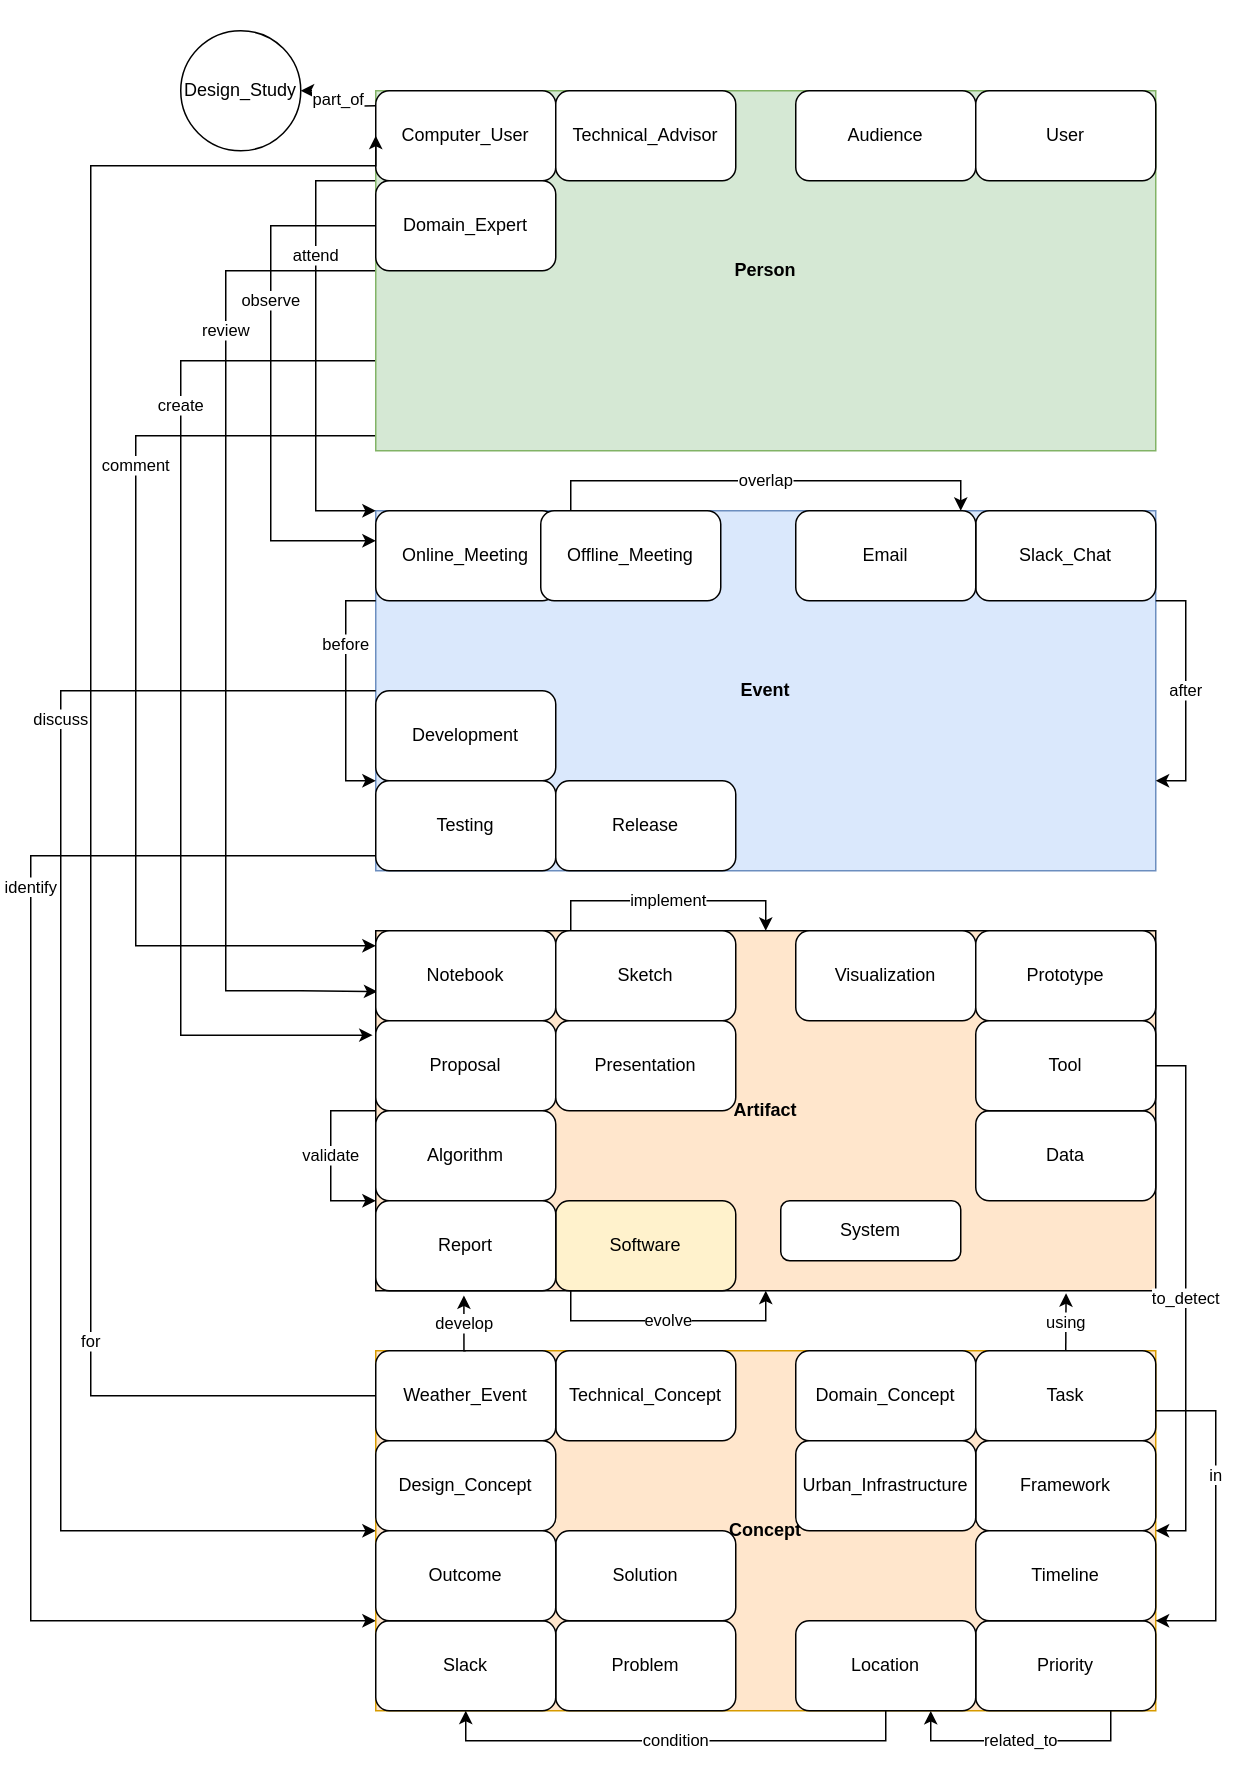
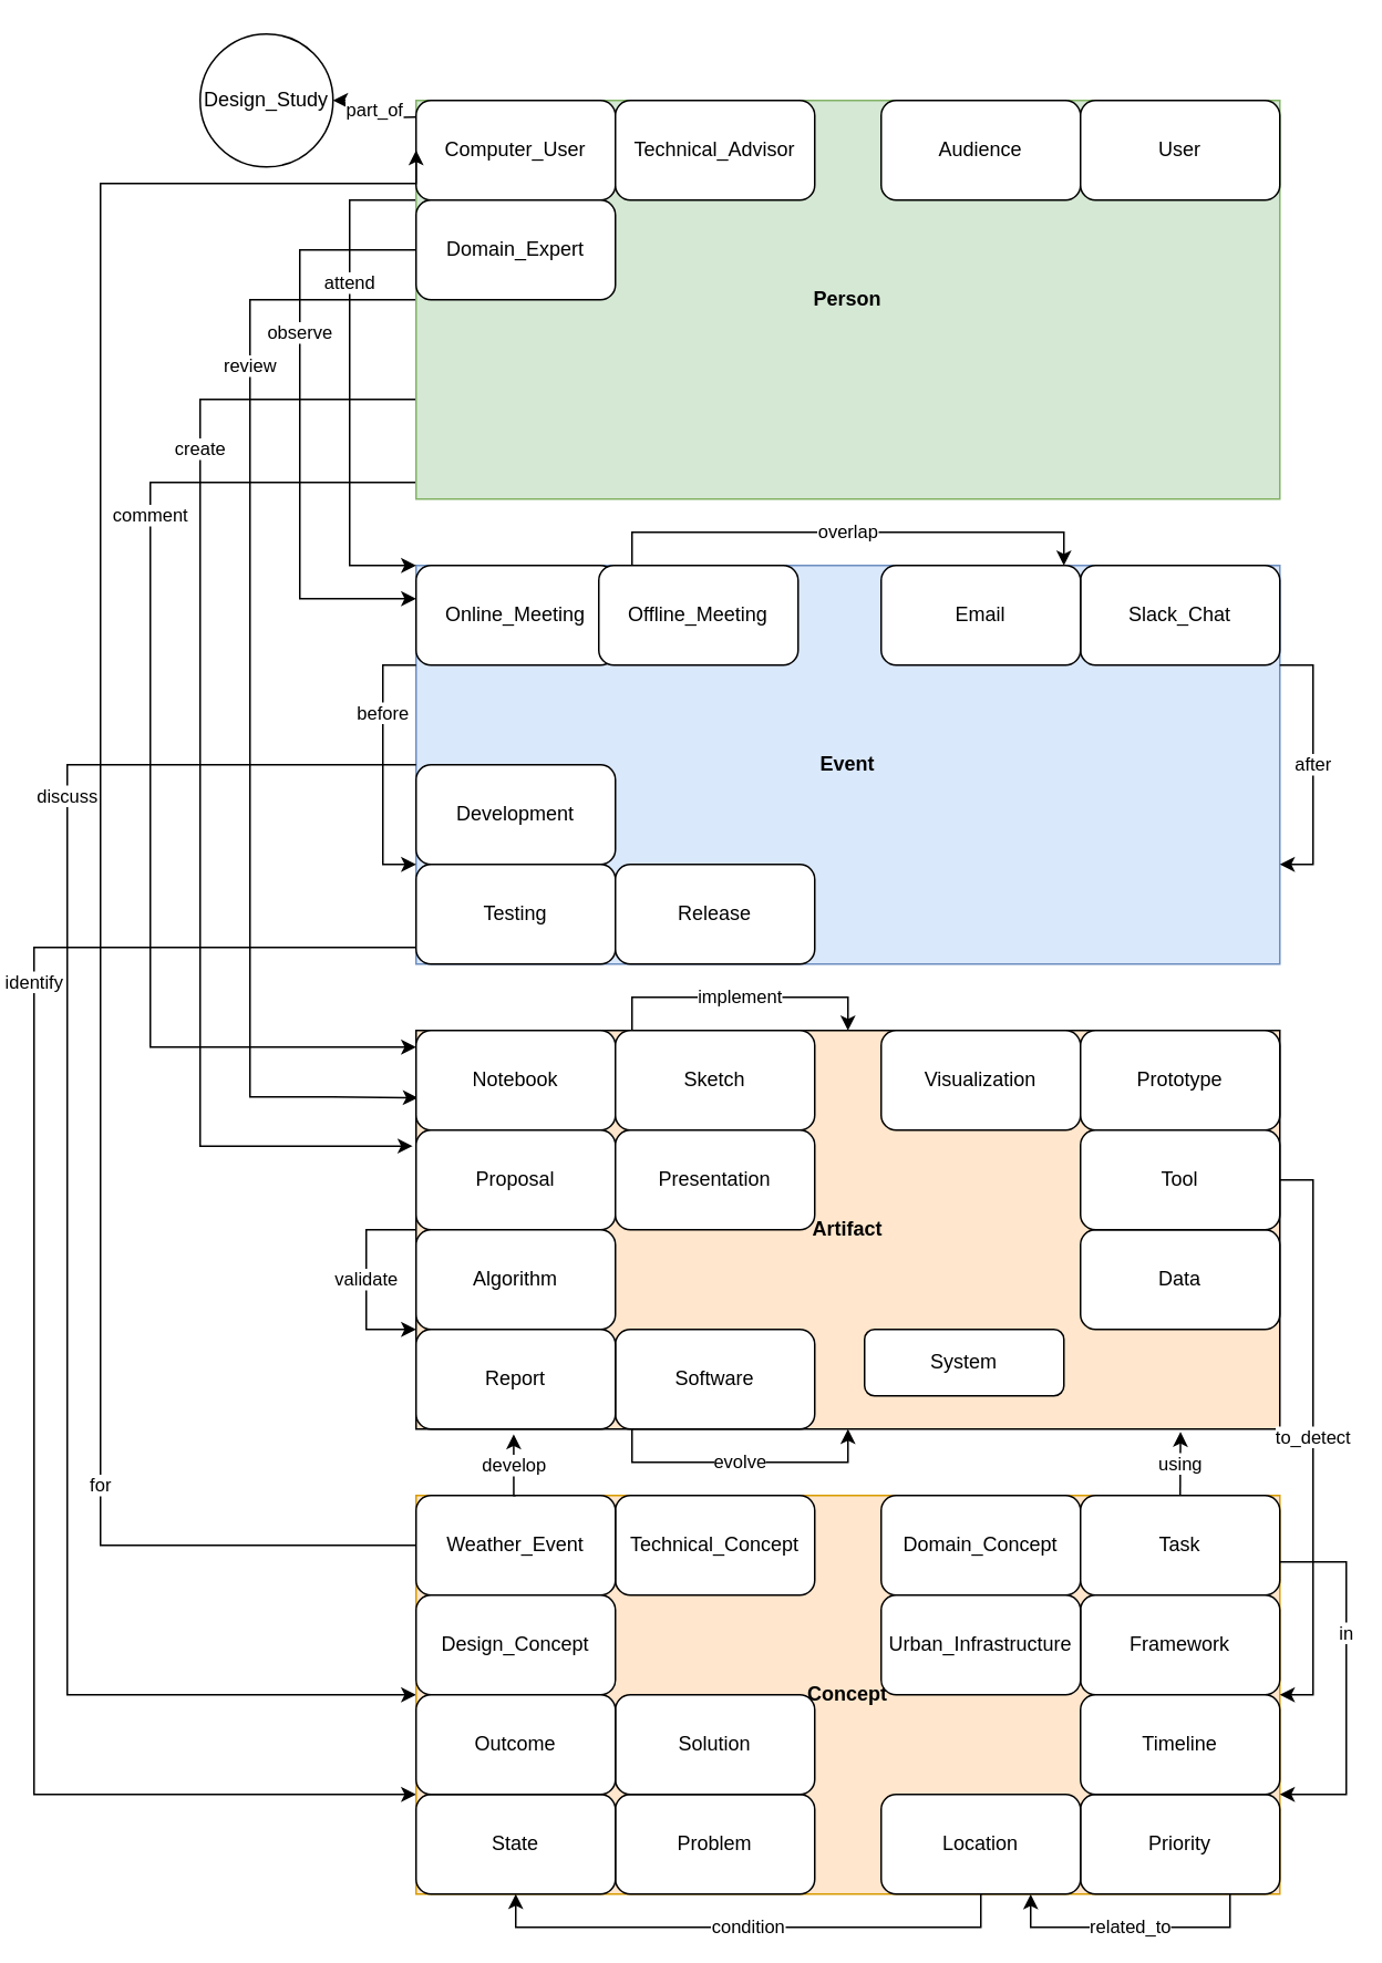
  <mxCell id="0" />
  <mxCell id="1" parent="0" />
  <mxCell id="2" value="identify" style="edgeStyle=orthogonalEdgeStyle;rounded=0;orthogonalLoop=1;jettySize=auto;html=1;exitX=0;exitY=1;exitDx=0;exitDy=0;entryX=0;entryY=0.75;entryDx=0;entryDy=0;" parent="1" source="3" target="12" edge="1"><mxGeometry x="-0.468" relative="1" as="geometry"><Array as="points"><mxPoint x="250" y="570" /><mxPoint x="20" y="570" /><mxPoint x="20" y="1080" /></Array><mxPoint as="offset" /></mxGeometry></mxCell>
  <mxCell id="3" value="Event" style="rounded=0;whiteSpace=wrap;html=1;fillColor=#dae8fc;strokeColor=#6c8ebf;fontStyle=1" parent="1" vertex="1"><mxGeometry x="250" y="340" width="520" height="240" as="geometry" /></mxCell>
  <mxCell id="4" value="discuss" style="edgeStyle=orthogonalEdgeStyle;rounded=0;orthogonalLoop=1;jettySize=auto;html=1;exitX=0;exitY=0.5;exitDx=0;exitDy=0;entryX=0;entryY=0.5;entryDx=0;entryDy=0;" parent="1" source="3" target="12" edge="1"><mxGeometry x="-0.532" relative="1" as="geometry"><mxPoint x="270" y="460" as="sourcePoint" /><mxPoint x="270" y="1020" as="targetPoint" /><Array as="points"><mxPoint x="40" y="460" /><mxPoint x="40" y="1020" /></Array><mxPoint as="offset" /></mxGeometry></mxCell>
  <mxCell id="5" value="observe" style="edgeStyle=orthogonalEdgeStyle;rounded=0;orthogonalLoop=1;jettySize=auto;html=1;exitX=0;exitY=0.5;exitDx=0;exitDy=0;entryX=0;entryY=0.25;entryDx=0;entryDy=0;" parent="1" edge="1"><mxGeometry x="-0.278" relative="1" as="geometry"><mxPoint x="250" y="140" as="sourcePoint" /><mxPoint x="250" y="360" as="targetPoint" /><Array as="points"><mxPoint x="250" y="150" /><mxPoint x="180" y="150" /><mxPoint x="180" y="360" /></Array><mxPoint as="offset" /></mxGeometry></mxCell>
  <mxCell id="6" value="attend" style="edgeStyle=orthogonalEdgeStyle;rounded=0;orthogonalLoop=1;jettySize=auto;html=1;exitX=0;exitY=0.25;exitDx=0;exitDy=0;entryX=0;entryY=0;entryDx=0;entryDy=0;" parent="1" source="10" target="3" edge="1"><mxGeometry x="-0.4" relative="1" as="geometry"><Array as="points"><mxPoint x="210" y="120" /><mxPoint x="210" y="340" /></Array><mxPoint as="offset" /></mxGeometry></mxCell>
  <mxCell id="7" value="review" style="edgeStyle=orthogonalEdgeStyle;rounded=0;orthogonalLoop=1;jettySize=auto;html=1;exitX=0;exitY=0.75;exitDx=0;exitDy=0;entryX=0.002;entryY=0.169;entryDx=0;entryDy=0;entryPerimeter=0;" parent="1" source="10" target="11" edge="1"><mxGeometry x="-0.46" relative="1" as="geometry"><mxPoint x="200" y="670" as="targetPoint" /><Array as="points"><mxPoint x="250" y="180" /><mxPoint x="150" y="180" /><mxPoint x="150" y="660" /><mxPoint x="200" y="660" /></Array><mxPoint as="offset" /></mxGeometry></mxCell>
  <mxCell id="8" value="comment" style="edgeStyle=orthogonalEdgeStyle;rounded=0;orthogonalLoop=1;jettySize=auto;html=1;exitX=0;exitY=1;exitDx=0;exitDy=0;entryX=0;entryY=0;entryDx=0;entryDy=0;" parent="1" source="10" edge="1"><mxGeometry x="-0.433" relative="1" as="geometry"><mxPoint x="250" y="310" as="sourcePoint" /><mxPoint x="250" y="630" as="targetPoint" /><Array as="points"><mxPoint x="250" y="290" /><mxPoint x="90" y="290" /><mxPoint x="90" y="630" /></Array><mxPoint as="offset" /></mxGeometry></mxCell>
  <mxCell id="9" value="create" style="edgeStyle=orthogonalEdgeStyle;rounded=0;orthogonalLoop=1;jettySize=auto;html=1;exitX=0;exitY=0.75;exitDx=0;exitDy=0;entryX=-0.004;entryY=0.29;entryDx=0;entryDy=0;entryPerimeter=0;" parent="1" source="10" target="11" edge="1"><mxGeometry x="-0.548" relative="1" as="geometry"><mxPoint x="220" y="740" as="targetPoint" /><Array as="points"><mxPoint x="120" y="240" /><mxPoint x="120" y="690" /></Array><mxPoint as="offset" /></mxGeometry></mxCell>
  <mxCell id="10" value="Person" style="rounded=0;whiteSpace=wrap;html=1;fillColor=#d5e8d4;strokeColor=#82b366;fontStyle=1" parent="1" vertex="1"><mxGeometry x="250" y="60" width="520" height="240" as="geometry" /></mxCell>
  <mxCell id="11" value="Artifact" style="rounded=0;whiteSpace=wrap;html=1;fontStyle=1;fillColor=#ffe6cc;" parent="1" vertex="1"><mxGeometry x="250" y="620" width="520" height="240" as="geometry" /></mxCell>
  <mxCell id="12" value="Concept" style="rounded=0;whiteSpace=wrap;html=1;fillColor=#ffe6cc;strokeColor=#d79b00;fontStyle=1" parent="1" vertex="1"><mxGeometry x="250" y="900" width="520" height="240" as="geometry" /></mxCell>
  <mxCell id="13" value="Computer_User" style="rounded=1;whiteSpace=wrap;html=1;" parent="1" vertex="1"><mxGeometry x="250" y="60" width="120" height="60" as="geometry" /></mxCell>
  <mxCell id="14" value="Domain_Expert" style="rounded=1;whiteSpace=wrap;html=1;" parent="1" vertex="1"><mxGeometry x="250" y="120" width="120" height="60" as="geometry" /></mxCell>
  <mxCell id="15" value="Technical_Advisor" style="rounded=1;whiteSpace=wrap;html=1;" parent="1" vertex="1"><mxGeometry x="370" y="60" width="120" height="60" as="geometry" /></mxCell>
  <mxCell id="16" value="Audience" style="rounded=1;whiteSpace=wrap;html=1;" parent="1" vertex="1"><mxGeometry x="530" y="60" width="120" height="60" as="geometry" /></mxCell>
  <mxCell id="17" value="User" style="rounded=1;whiteSpace=wrap;html=1;" parent="1" vertex="1"><mxGeometry x="650" y="60" width="120" height="60" as="geometry" /></mxCell>
  <mxCell id="18" value="Online_Meeting" style="rounded=1;whiteSpace=wrap;html=1;" parent="1" vertex="1"><mxGeometry x="250" y="340" width="120" height="60" as="geometry" /></mxCell>
  <mxCell id="19" value="Offline_Meeting" style="rounded=1;whiteSpace=wrap;html=1;" parent="1" vertex="1"><mxGeometry x="360" y="340" width="120" height="60" as="geometry" /></mxCell>
  <mxCell id="20" value="Slack_Chat" style="rounded=1;whiteSpace=wrap;html=1;" parent="1" vertex="1"><mxGeometry x="650" y="340" width="120" height="60" as="geometry" /></mxCell>
  <mxCell id="21" value="Email" style="rounded=1;whiteSpace=wrap;html=1;" parent="1" vertex="1"><mxGeometry x="530" y="340" width="120" height="60" as="geometry" /></mxCell>
  <mxCell id="22" value="Notebook" style="rounded=1;whiteSpace=wrap;html=1;" parent="1" vertex="1"><mxGeometry x="250" y="620" width="120" height="60" as="geometry" /></mxCell>
  <mxCell id="23" value="Proposal" style="rounded=1;whiteSpace=wrap;html=1;" parent="1" vertex="1"><mxGeometry x="250" y="680" width="120" height="60" as="geometry" /></mxCell>
  <mxCell id="24" value="Sketch" style="rounded=1;whiteSpace=wrap;html=1;" parent="1" vertex="1"><mxGeometry x="370" y="620" width="120" height="60" as="geometry" /></mxCell>
  <mxCell id="25" value="Visualization" style="rounded=1;whiteSpace=wrap;html=1;" parent="1" vertex="1"><mxGeometry x="530" y="620" width="120" height="60" as="geometry" /></mxCell>
  <mxCell id="26" value="Prototype" style="rounded=1;whiteSpace=wrap;html=1;" parent="1" vertex="1"><mxGeometry x="650" y="620" width="120" height="60" as="geometry" /></mxCell>
  <mxCell id="27" value="Data" style="rounded=1;whiteSpace=wrap;html=1;" parent="1" vertex="1"><mxGeometry x="650" y="740" width="120" height="60" as="geometry" /></mxCell>
  <mxCell id="28" value="Domain_Concept" style="rounded=1;whiteSpace=wrap;html=1;" parent="1" vertex="1"><mxGeometry x="530" y="900" width="120" height="60" as="geometry" /></mxCell>
  <mxCell id="29" value="Technical_Concept" style="rounded=1;whiteSpace=wrap;html=1;" parent="1" vertex="1"><mxGeometry x="370" y="900" width="120" height="60" as="geometry" /></mxCell>
  <mxCell id="30" value="evolve" style="edgeStyle=orthogonalEdgeStyle;rounded=0;orthogonalLoop=1;jettySize=auto;html=1;exitX=0.25;exitY=1;exitDx=0;exitDy=0;entryX=0.5;entryY=1;entryDx=0;entryDy=0;" parent="1" source="11" target="11" edge="1"><mxGeometry relative="1" as="geometry"><Array as="points"><mxPoint x="380" y="880" /><mxPoint x="510" y="880" /></Array></mxGeometry></mxCell>
  <mxCell id="31" value="validate" style="edgeStyle=orthogonalEdgeStyle;rounded=0;orthogonalLoop=1;jettySize=auto;html=1;exitX=0;exitY=0.5;exitDx=0;exitDy=0;entryX=0;entryY=0.75;entryDx=0;entryDy=0;" parent="1" source="11" target="11" edge="1"><mxGeometry relative="1" as="geometry"><Array as="points"><mxPoint x="220" y="740" /><mxPoint x="220" y="800" /></Array></mxGeometry></mxCell>
  <mxCell id="32" value="implement" style="edgeStyle=orthogonalEdgeStyle;rounded=0;orthogonalLoop=1;jettySize=auto;html=1;exitX=0.25;exitY=0;exitDx=0;exitDy=0;entryX=0.5;entryY=0;entryDx=0;entryDy=0;" parent="1" source="11" target="11" edge="1"><mxGeometry relative="1" as="geometry"><Array as="points"><mxPoint x="380" y="600" /><mxPoint x="510" y="600" /></Array></mxGeometry></mxCell>
  <mxCell id="33" value="part_of" style="edgeStyle=orthogonalEdgeStyle;rounded=0;orthogonalLoop=1;jettySize=auto;html=1;entryX=1;entryY=0.5;entryDx=0;entryDy=0;" parent="1" target="34" edge="1"><mxGeometry relative="1" as="geometry"><mxPoint x="250" y="70" as="sourcePoint" /></mxGeometry></mxCell>
  <mxCell id="34" value="Design_Study" style="ellipse;whiteSpace=wrap;html=1;aspect=fixed;" parent="1" vertex="1"><mxGeometry x="120" y="20" width="80" height="80" as="geometry" /></mxCell>
  <mxCell id="35" value="overlap" style="edgeStyle=orthogonalEdgeStyle;rounded=0;orthogonalLoop=1;jettySize=auto;html=1;exitX=0.25;exitY=0;exitDx=0;exitDy=0;entryX=0.75;entryY=0;entryDx=0;entryDy=0;" parent="1" source="3" target="3" edge="1"><mxGeometry relative="1" as="geometry"><Array as="points"><mxPoint x="380" y="320" /><mxPoint x="640" y="320" /></Array></mxGeometry></mxCell>
  <mxCell id="36" value="before" style="edgeStyle=orthogonalEdgeStyle;rounded=0;orthogonalLoop=1;jettySize=auto;html=1;exitX=0;exitY=0.25;exitDx=0;exitDy=0;entryX=0;entryY=0.75;entryDx=0;entryDy=0;" parent="1" source="3" target="3" edge="1"><mxGeometry x="-0.374" relative="1" as="geometry"><Array as="points"><mxPoint x="230" y="400" /><mxPoint x="230" y="520" /></Array><mxPoint y="-1" as="offset" /></mxGeometry></mxCell>
  <mxCell id="37" value="after" style="edgeStyle=orthogonalEdgeStyle;rounded=0;orthogonalLoop=1;jettySize=auto;html=1;exitX=1;exitY=0.25;exitDx=0;exitDy=0;entryX=1;entryY=0.75;entryDx=0;entryDy=0;" parent="1" source="3" target="3" edge="1"><mxGeometry relative="1" as="geometry" /></mxCell>
  <mxCell id="38" value="to_detect" style="edgeStyle=orthogonalEdgeStyle;rounded=0;orthogonalLoop=1;jettySize=auto;html=1;exitX=1;exitY=0.5;exitDx=0;exitDy=0;entryX=1;entryY=0.5;entryDx=0;entryDy=0;" parent="1" source="39" target="12" edge="1"><mxGeometry relative="1" as="geometry" /></mxCell>
  <mxCell id="39" value="Tool" style="rounded=1;whiteSpace=wrap;html=1;" parent="1" vertex="1"><mxGeometry x="650" y="680" width="120" height="60" as="geometry" /></mxCell>
  <mxCell id="40" value="Algorithm" style="rounded=1;whiteSpace=wrap;html=1;" parent="1" vertex="1"><mxGeometry x="250" y="740" width="120" height="60" as="geometry" /></mxCell>
- <mxCell id="41" value="Software" style="rounded=1;whiteSpace=wrap;html=1;fillColor=#fff2cc;" parent="1" vertex="1"><mxGeometry x="370" y="800" width="120" height="60" as="geometry" /></mxCell>
+ <mxCell id="41" value="Software" style="rounded=1;whiteSpace=wrap;html=1;" parent="1" vertex="1"><mxGeometry x="370" y="800" width="120" height="60" as="geometry" /></mxCell>
  <mxCell id="42" value="for" style="edgeStyle=orthogonalEdgeStyle;rounded=0;orthogonalLoop=1;jettySize=auto;html=1;exitX=0;exitY=0.5;exitDx=0;exitDy=0;entryX=0;entryY=0.5;entryDx=0;entryDy=0;" parent="1" source="43" target="13" edge="1"><mxGeometry x="-0.629" relative="1" as="geometry"><mxPoint x="240" y="930" as="sourcePoint" /><mxPoint x="240" y="110" as="targetPoint" /><Array as="points"><mxPoint x="60" y="930" /><mxPoint x="60" y="110" /></Array><mxPoint as="offset" /></mxGeometry></mxCell>
  <mxCell id="43" value="Weather_Event" style="rounded=1;whiteSpace=wrap;html=1;" parent="1" vertex="1"><mxGeometry x="250" y="900" width="120" height="60" as="geometry" /></mxCell>
  <mxCell id="44" value="Task" style="rounded=1;whiteSpace=wrap;html=1;" parent="1" vertex="1"><mxGeometry x="650" y="900" width="120" height="60" as="geometry" /></mxCell>
  <mxCell id="45" value="in" style="edgeStyle=orthogonalEdgeStyle;rounded=0;orthogonalLoop=1;jettySize=auto;html=1;entryX=1;entryY=0;entryDx=0;entryDy=0;" parent="1" target="52" edge="1"><mxGeometry x="-0.25" relative="1" as="geometry"><mxPoint x="770" y="940" as="sourcePoint" /><Array as="points"><mxPoint x="770" y="940" /><mxPoint x="810" y="940" /><mxPoint x="810" y="1080" /></Array><mxPoint as="offset" /></mxGeometry></mxCell>
  <mxCell id="46" value="Framework" style="rounded=1;whiteSpace=wrap;html=1;" parent="1" vertex="1"><mxGeometry x="650" y="960" width="120" height="60" as="geometry" /></mxCell>
  <mxCell id="47" value="Development" style="rounded=1;whiteSpace=wrap;html=1;" parent="1" vertex="1"><mxGeometry x="250" y="460" width="120" height="60" as="geometry" /></mxCell>
  <mxCell id="48" value="Testing" style="rounded=1;whiteSpace=wrap;html=1;" parent="1" vertex="1"><mxGeometry x="250" y="520" width="120" height="60" as="geometry" /></mxCell>
  <mxCell id="49" value="Release" style="rounded=1;whiteSpace=wrap;html=1;" parent="1" vertex="1"><mxGeometry x="370" y="520" width="120" height="60" as="geometry" /></mxCell>
  <mxCell id="50" value="Design_Concept" style="rounded=1;whiteSpace=wrap;html=1;" parent="1" vertex="1"><mxGeometry x="250" y="960" width="120" height="60" as="geometry" /></mxCell>
  <mxCell id="51" value="related_to" style="edgeStyle=orthogonalEdgeStyle;rounded=0;orthogonalLoop=1;jettySize=auto;html=1;exitX=0.75;exitY=1;exitDx=0;exitDy=0;" parent="1" source="52" edge="1"><mxGeometry relative="1" as="geometry"><mxPoint x="620" y="1140.143" as="targetPoint" /><Array as="points"><mxPoint x="740" y="1160" /><mxPoint x="620" y="1160" /></Array></mxGeometry></mxCell>
  <mxCell id="52" value="Priority" style="rounded=1;whiteSpace=wrap;html=1;" parent="1" vertex="1"><mxGeometry x="650" y="1080" width="120" height="60" as="geometry" /></mxCell>
  <mxCell id="53" value="Timeline" style="rounded=1;whiteSpace=wrap;html=1;" parent="1" vertex="1"><mxGeometry x="650" y="1020" width="120" height="60" as="geometry" /></mxCell>
  <mxCell id="54" value="System" style="rounded=1;whiteSpace=wrap;html=1;" parent="1" vertex="1"><mxGeometry x="520" y="800" width="120" height="40" as="geometry" /></mxCell>
  <mxCell id="55" value="Problem" style="rounded=1;whiteSpace=wrap;html=1;" parent="1" vertex="1"><mxGeometry x="370" y="1080" width="120" height="60" as="geometry" /></mxCell>
  <mxCell id="56" value="Solution" style="rounded=1;whiteSpace=wrap;html=1;" parent="1" vertex="1"><mxGeometry x="370" y="1020" width="120" height="60" as="geometry" /></mxCell>
- <mxCell id="57" value="Slack" style="rounded=1;whiteSpace=wrap;html=1;" parent="1" vertex="1"><mxGeometry x="250" y="1080" width="120" height="60" as="geometry" /></mxCell>
+ <mxCell id="57" value="State" style="rounded=1;whiteSpace=wrap;html=1;" parent="1" vertex="1"><mxGeometry x="250" y="1080" width="120" height="60" as="geometry" /></mxCell>
  <mxCell id="58" value="Urban_Infrastructure" style="rounded=1;whiteSpace=wrap;html=1;" parent="1" vertex="1"><mxGeometry x="530" y="960" width="120" height="60" as="geometry" /></mxCell>
  <mxCell id="59" value="Outcome" style="rounded=1;whiteSpace=wrap;html=1;" parent="1" vertex="1"><mxGeometry x="250" y="1020" width="120" height="60" as="geometry" /></mxCell>
  <mxCell id="60" value="condition" style="edgeStyle=orthogonalEdgeStyle;rounded=0;orthogonalLoop=1;jettySize=auto;html=1;exitX=0.5;exitY=1;exitDx=0;exitDy=0;entryX=0.5;entryY=1;entryDx=0;entryDy=0;" parent="1" source="61" target="57" edge="1"><mxGeometry relative="1" as="geometry" /></mxCell>
  <mxCell id="61" value="Location" style="rounded=1;whiteSpace=wrap;html=1;" parent="1" vertex="1"><mxGeometry x="530" y="1080" width="120" height="60" as="geometry" /></mxCell>
  <mxCell id="62" value="develop" style="edgeStyle=orthogonalEdgeStyle;rounded=0;orthogonalLoop=1;jettySize=auto;html=1;exitX=0.5;exitY=0;exitDx=0;exitDy=0;entryX=0.113;entryY=1.013;entryDx=0;entryDy=0;entryPerimeter=0;" parent="1" source="43" target="11" edge="1"><mxGeometry relative="1" as="geometry" /></mxCell>
  <mxCell id="63" value="using" style="edgeStyle=orthogonalEdgeStyle;rounded=0;orthogonalLoop=1;jettySize=auto;html=1;exitX=0.5;exitY=0;exitDx=0;exitDy=0;entryX=0.885;entryY=1.007;entryDx=0;entryDy=0;entryPerimeter=0;" parent="1" source="44" target="11" edge="1"><mxGeometry relative="1" as="geometry" /></mxCell>
  <mxCell id="64" value="Report" style="rounded=1;whiteSpace=wrap;html=1;" vertex="1" parent="1"><mxGeometry x="250" y="800" width="120" height="60" as="geometry" /></mxCell>
  <mxCell id="65" value="Presentation" style="rounded=1;whiteSpace=wrap;html=1;" vertex="1" parent="1"><mxGeometry x="370" y="680" width="120" height="60" as="geometry" /></mxCell>
